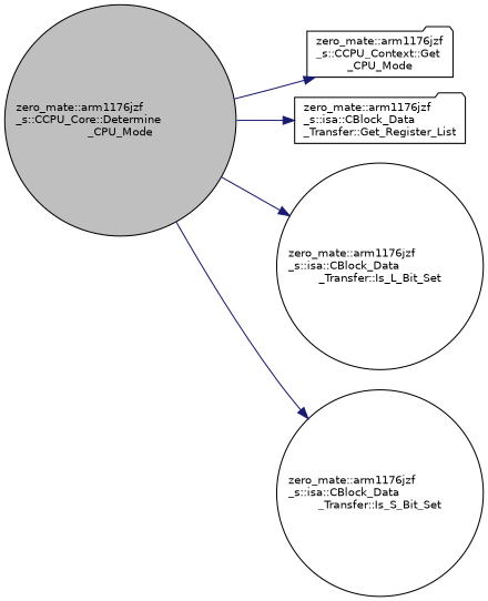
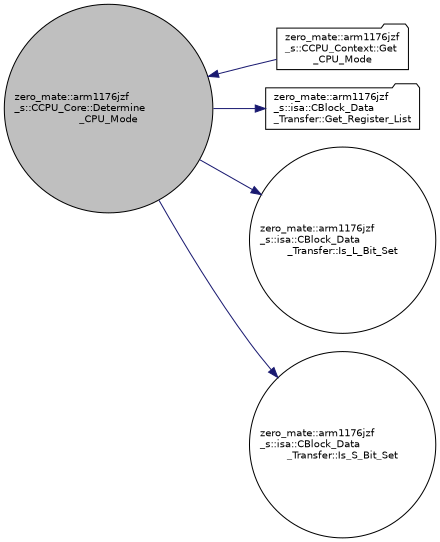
  digraph {
    rankdir=LR
    node [color=black fontname=Helvetica fontsize=10 shape=circle]
    edge [color=midnightblue fontname=Helvetica fontsize=10 labelfontname=Helvetica labelfontsize=10 style=solid]
    n1 [fillcolor=grey75 fontcolor=black height=0.2 label="zero_mate::arm1176jzf\l_s::CCPU_Core::Determine\l_CPU_Mode" style=filled width=0.4]
    n2 [height=0.2 label="zero_mate::arm1176jzf\l_s::CCPU_Context::Get\l_CPU_Mode" shape=folder width=0.4]
    n3 [height=0.2 label="zero_mate::arm1176jzf\l_s::isa::CBlock_Data\l_Transfer::Get_Register_List" shape=folder width=0.4]
    n4 [height=0.2 label="zero_mate::arm1176jzf\l_s::isa::CBlock_Data\l_Transfer::Is_L_Bit_Set" width=0.4]
    n5 [height=0.2 label="zero_mate::arm1176jzf\l_s::isa::CBlock_Data\l_Transfer::Is_S_Bit_Set" width=0.4]
-   n1 -> n2
+   n2 -> n1
    n1 -> n3
    n1 -> n4
    n1 -> n5
  }
